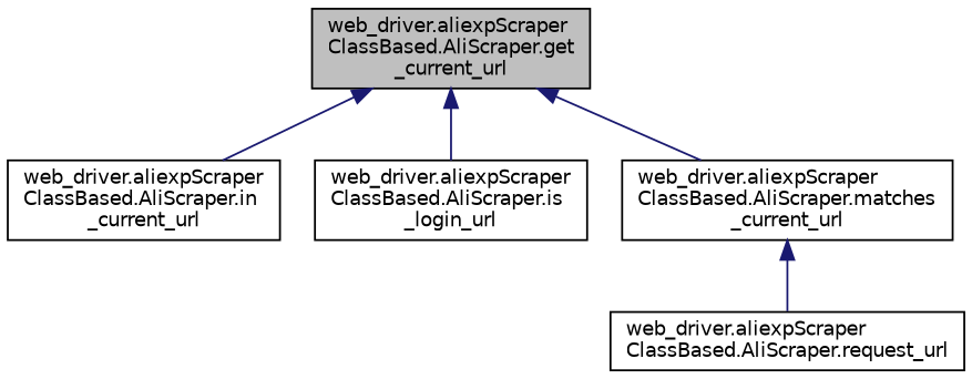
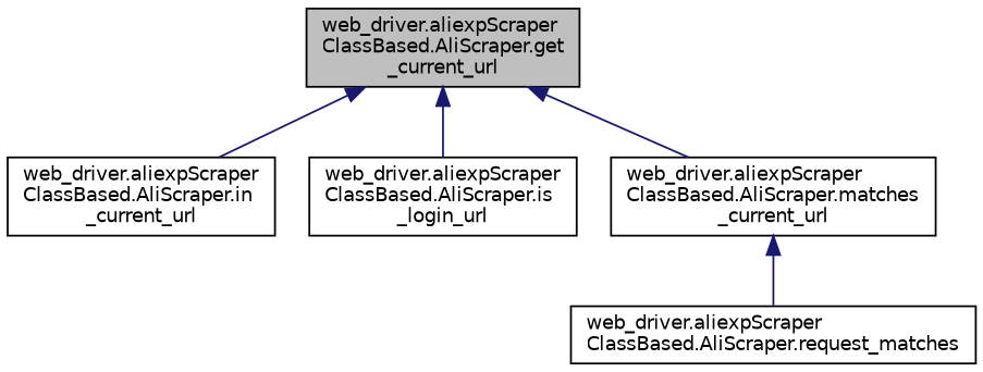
  digraph {
    rankdir=TB
    node [color=black fillcolor=white fontname=Helvetica fontsize=10 shape=record style=filled]
    edge [color=midnightblue dir=back fontname=Helvetica fontsize=10 labelfontname=Helvetica labelfontsize=10 style=solid]
    n1 [fillcolor=grey75 fontcolor=black height=0.2 label="web_driver.aliexpScraper\lClassBased.AliScraper.get\l_current_url" width=0.4]
    n2 [height=0.2 label="web_driver.aliexpScraper\lClassBased.AliScraper.in\l_current_url" width=0.4]
    n3 [height=0.2 label="web_driver.aliexpScraper\lClassBased.AliScraper.is\l_login_url" width=0.4]
    n4 [height=0.2 label="web_driver.aliexpScraper\lClassBased.AliScraper.matches\l_current_url" width=0.4]
-   n5 [height=0.2 label="web_driver.aliexpScraper\lClassBased.AliScraper.request_url" width=0.4]
+   n5 [height=0.2 label="web_driver.aliexpScraper\lClassBased.AliScraper.request_matches" width=0.4]
    n1 -> n2
    n1 -> n3
    n1 -> n4
    n4 -> n5
  }
